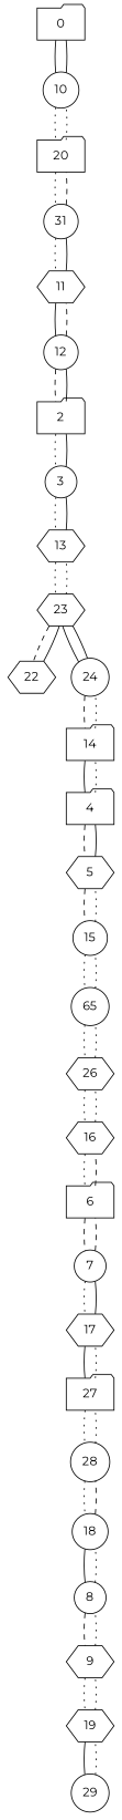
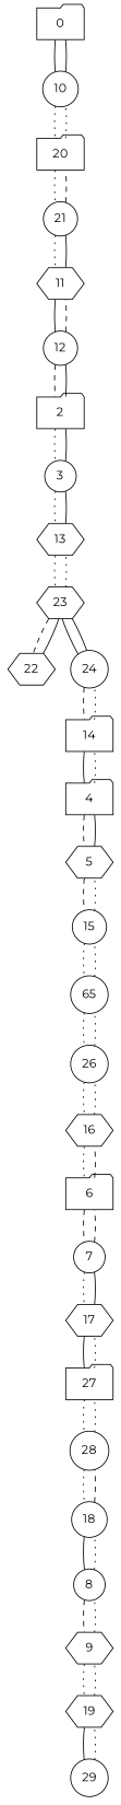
  graph {
    fontname=Montserrat
    node [fontname=Montserrat shape=circle]
    edge [fontname=Montserrat style=dotted]
    n1 [label=0 shape=folder]
    n2 [label=10]
    n3 [label=20 shape=folder]
-   n4 [label=31]
+   n4 [label=21]
    n5 [label=11 shape=hexagon]
    n6 [label=12]
    n7 [label=2 shape=folder]
    n8 [label=3]
    n9 [label=13 shape=hexagon]
    n10 [label=23 shape=hexagon]
    n11 [label=22 shape=hexagon]
    n12 [label=24]
    n13 [label=14 shape=folder]
    n14 [label=4 shape=folder]
    n15 [label=5 shape=hexagon]
    n16 [label=15]
    n17 [label=65]
-   n18 [label=26 shape=hexagon]
+   n18 [label=26]
    n19 [label=16 shape=hexagon]
    n20 [label=6 shape=folder]
    n21 [label=7]
    n22 [label=17 shape=hexagon]
    n23 [label=27 shape=folder]
    n24 [label=28]
    n25 [label=18]
    n26 [label=8]
    n27 [label=9 shape=hexagon]
    n28 [label=19 shape=hexagon]
    n29 [label=29]
    n1 -- n2 [style=solid]
    n2 -- n1 [style=solid]
    n2 -- n3
    n3 -- n2
    n3 -- n4
    n4 -- n3 [style=dashed]
    n4 -- n5
    n5 -- n4 [style=solid]
    n5 -- n6 [style=solid]
    n6 -- n5 [style=dashed]
    n6 -- n7 [style=dashed]
    n7 -- n6 [style=solid]
    n7 -- n8
    n8 -- n7 [style=solid]
    n8 -- n9
    n9 -- n8 [style=solid]
    n9 -- n10
    n10 -- n9
    n10 -- n11 [style=dashed]
    n10 -- n12 [style=solid]
    n11 -- n10 [style=solid]
    n12 -- n10 [style=solid]
    n12 -- n13 [style=dashed]
    n13 -- n12
    n13 -- n14 [style=solid]
    n14 -- n13
    n14 -- n15 [style=dashed]
    n15 -- n14 [style=solid]
    n15 -- n16 [style=dashed]
    n16 -- n15
    n16 -- n17
    n17 -- n16
    n17 -- n18
    n18 -- n17
    n18 -- n19
    n19 -- n18
    n19 -- n20
    n20 -- n19 [style=dashed]
    n20 -- n21 [style=dashed]
    n21 -- n20 [style=dashed]
    n21 -- n22
    n22 -- n21 [style=solid]
    n22 -- n23 [style=solid]
    n23 -- n22
    n23 -- n24
    n24 -- n23
    n24 -- n25
    n25 -- n24 [style=dashed]
    n25 -- n26 [style=solid]
    n26 -- n25
    n26 -- n27 [style=dashed]
    n27 -- n26
    n27 -- n28
    n28 -- n27
    n28 -- n29 [style=solid]
    n29 -- n28
  }
